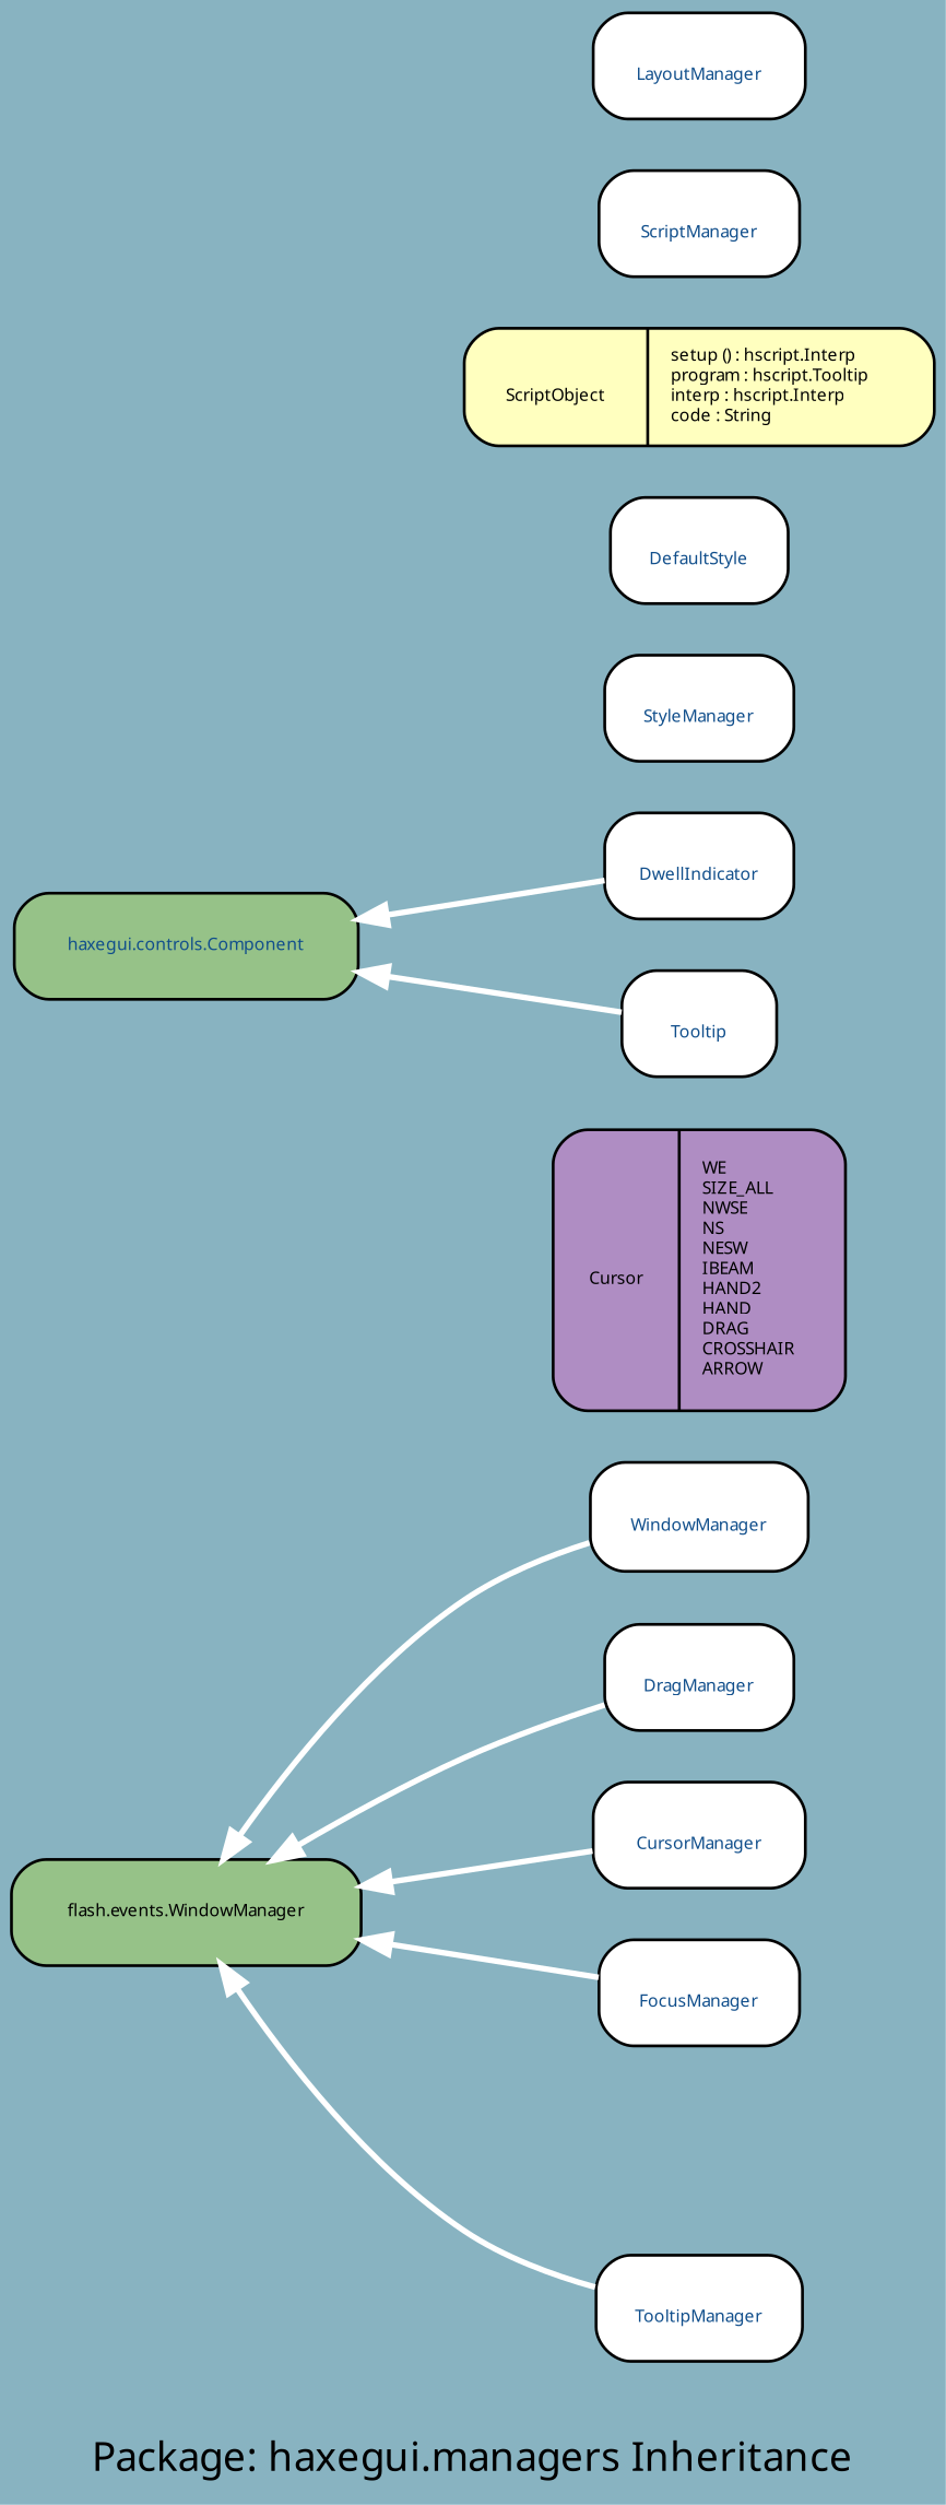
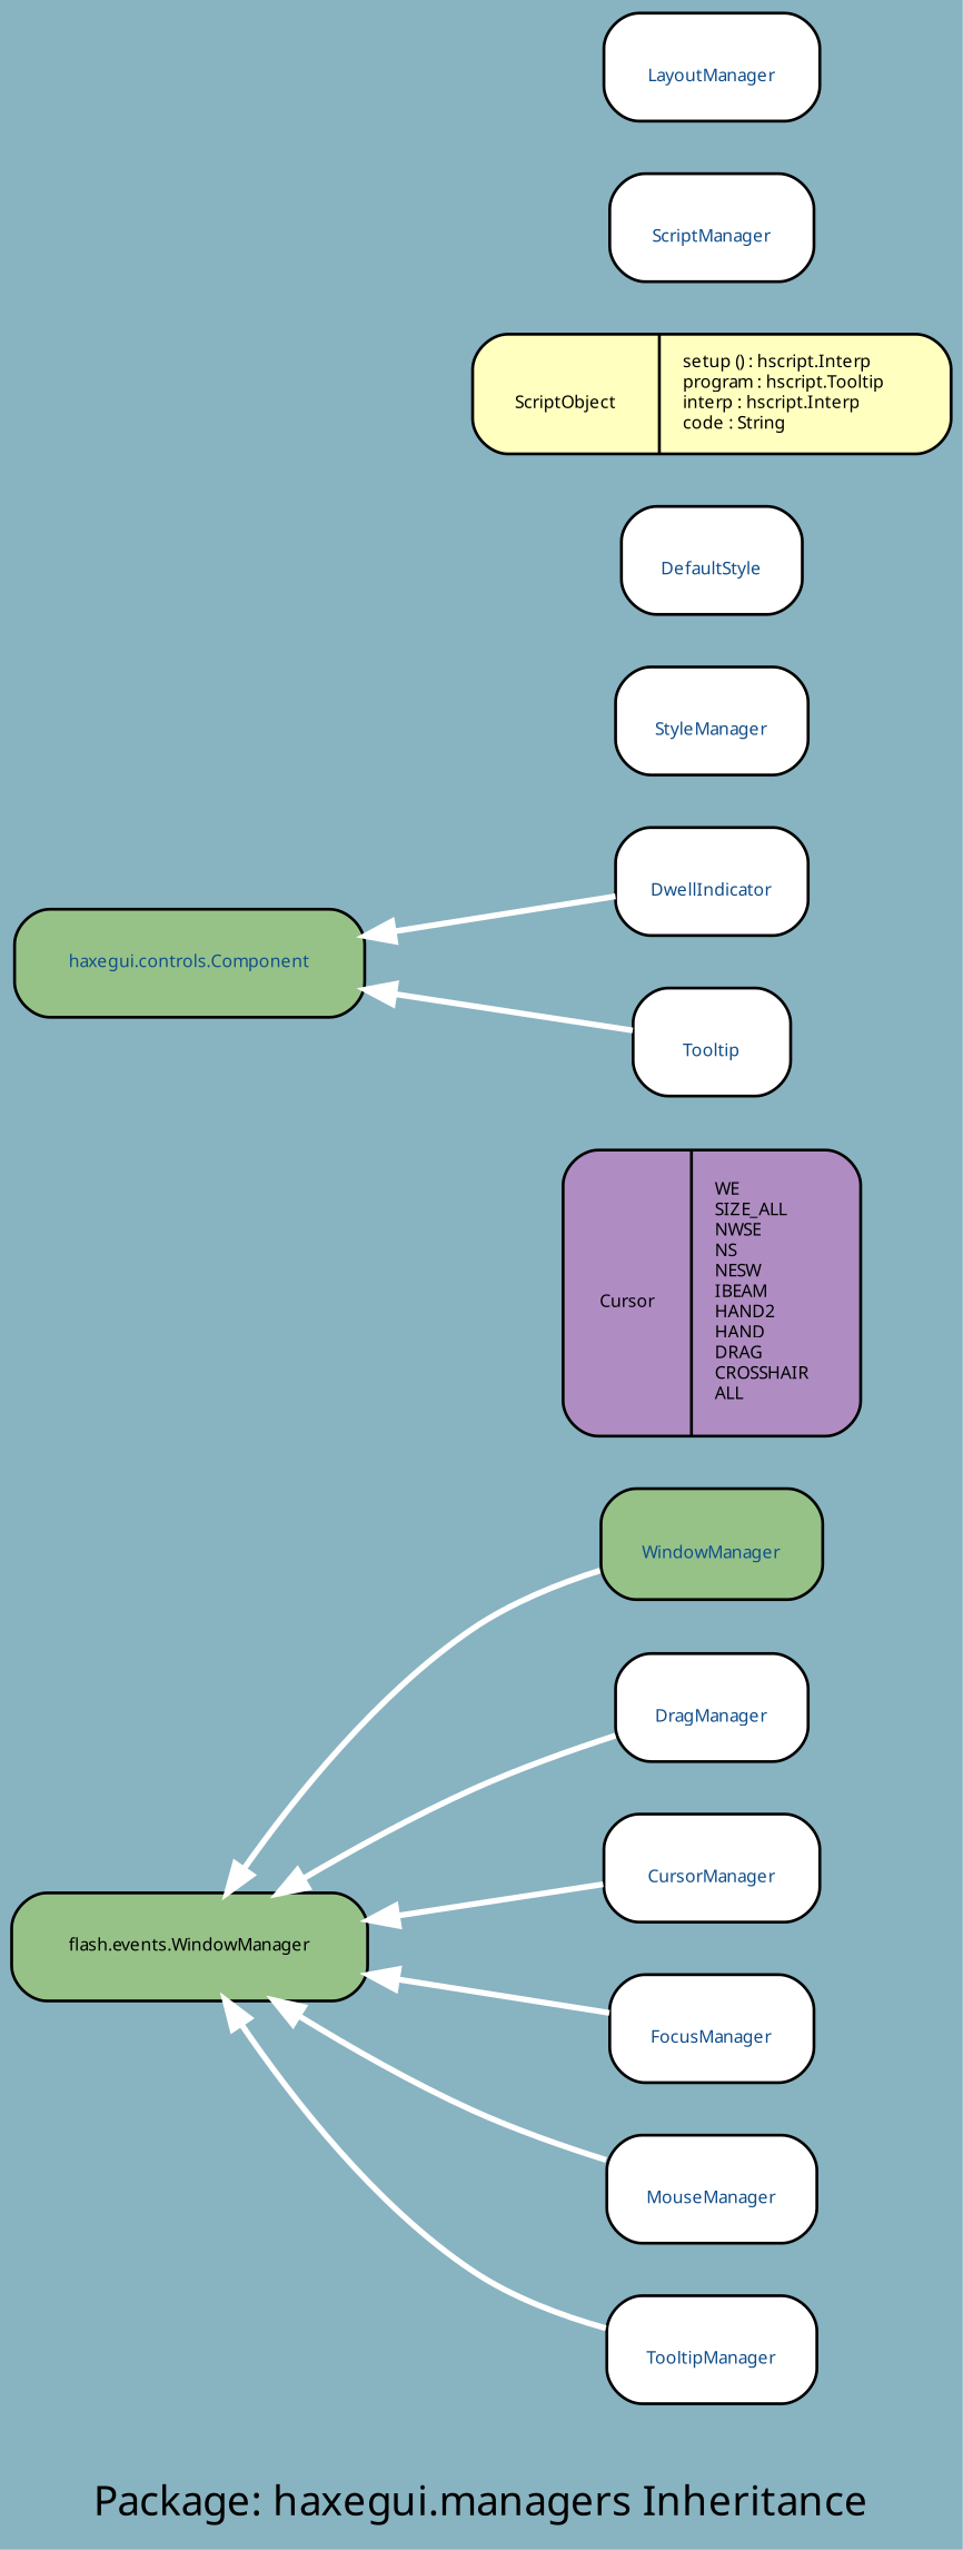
  digraph {
    bgcolor="#88B3C1"
    fontcolor=black
    fontname="DejaVu Sans Condenesed"
    fontsize=14
    label="Package: haxegui.managers Inheritance"
    labelloc=c
    packMode="graph"
    rankdir=RL
    smoothing=avg_dist
    node [color=black fillcolor=white fontcolor="#104E8B" fontname="FFF Harmony" fontsize=6 portPos=w shape=record style="rounded,filled"]
    edge [arrowhead=normal arrowsize=1.0 color=white fontcolor=black fontname=Sans fontsize=8 minlen=1.2 style=bold]
-   n1 [height=0.50 label="{\nWindowManager}" width=1.06]
+   n1 [fillcolor="#96c288" height=0.50 label="{\nWindowManager}" width=1.06]
    n2 [fillcolor="#96c288" fontcolor=black height=0.50 label="flash.events.WindowManager" width=1.69 portPos=""]
    n3 [height=0.50 label="{\nDragManager}" width=0.92]
-   n4 [fillcolor="#af8dc3" fontcolor=black height=1.33 label="{\nCursor|WE\lSIZE_ALL\lNWSE\lNS\lNESW\lIBEAM\lHAND2\lHAND\lDRAG\lCROSSHAIR\lARROW\l}" width=1.42 portPos=""]
+   n4 [fillcolor="#af8dc3" fontcolor=black height=1.33 label="{\nCursor|WE\lSIZE_ALL\lNWSE\lNS\lNESW\lIBEAM\lHAND2\lHAND\lDRAG\lCROSSHAIR\lALL\l}" width=1.42 portPos=""]
    n5 [height=0.50 label="{\nCursorManager}" width=1.03]
    n6 [height=0.50 label="{\nFocusManager}" width=0.97]
    n7 [height=0.50 label="{\nDwellIndicator}" width=0.92]
    "haxegui.controls.Component" [fillcolor="#96c288" height=0.50 width=1.67 portPos=""]
+   n9 [height=0.50 label="{\nMouseManager}" width=1.00]
    n10 [height=0.50 label="{\nStyleManager}" width=0.92]
    n11 [height=0.50 label="{\nDefaultStyle}" width=0.86]
    n12 [fillcolor="#ffffbf" fontcolor=black height=0.56 label="{\nScriptObject|setup () : hscript.Interp\lprogram : hscript.Tooltip\linterp : hscript.Interp\lcode : String\l}" width=2.28 portPos=""]
    n13 [height=0.50 label="{\nScriptManager}" width=0.97]
    n14 [height=0.50 label="{\nTooltip}" width=0.75]
    n15 [height=0.50 label="{\nTooltipManager}" width=1.00]
    n16 [height=0.50 label="{\nLayoutManager}" width=1.03]
    n1 -> n2
    n3 -> n2
    n5 -> n2
    n6 -> n2
    n7 -> "haxegui.controls.Component"
+   n9 -> n2
    n14 -> "haxegui.controls.Component"
    n15 -> n2
  }
